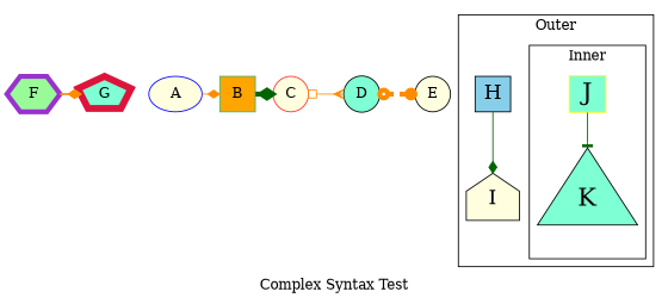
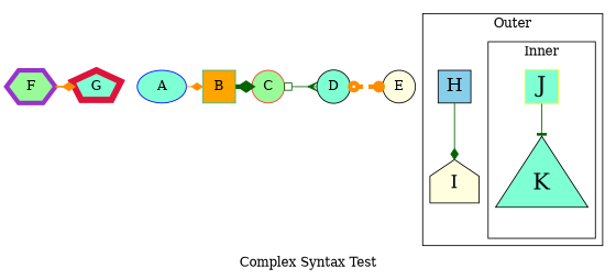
  strict digraph {
    label="Complex Syntax Test"
    rankdir=TB
    node [fillcolor=aquamarine shape=square style=filled]
    edge [arrowhead=diamond color=darkorange style=solid]
    F [color=darkorchid fillcolor=palegreen penwidth=5 shape=hexagon]
    G [color=crimson penwidth=7 shape=pentagon]
-   A [color=blue fillcolor=lightyellow shape=""]
+   A [color=blue shape=""]
    B [color=mediumseagreen fillcolor=orange]
-   C [color=firebrick1 fillcolor=lightyellow shape=circle]
+   C [color=firebrick1 fillcolor=palegreen shape=circle]
    D [shape=circle]
    E [fillcolor=lightyellow shape=circle]
    J [color=yellow fontsize=26]
    K [fontsize=26 shape=triangle]
    H [fillcolor=skyblue fontsize=20]
    I [fillcolor=lightyellow fontsize=20 shape=house]
    subgraph sub_1 {
      rank=same
      A
      B
      C
      D
      E
      subgraph sub_2 {
        rank=same
        F
        G
      }
    }
    subgraph cluster_3 {
      label=Outer
      H
      I
      subgraph cluster_4 {
        label=Inner
        J
        K
      }
    }
    F -> G [style=bold]
    A -> B
    B -> C [color=darkgreen penwidth=5]
-   C -> D [arrowhead=crow arrowtail=obox dir=both minlen=2]
+   C -> D [arrowhead=crow arrowtail=obox color=darkgreen dir=both minlen=2]
    D -> E [arrowhead=dot arrowtail=odot dir=both minlen=2 penwidth=5 style=dashed]
    J -> K [arrowhead=tee color=darkgreen]
    H -> I [color=darkgreen]
  }
